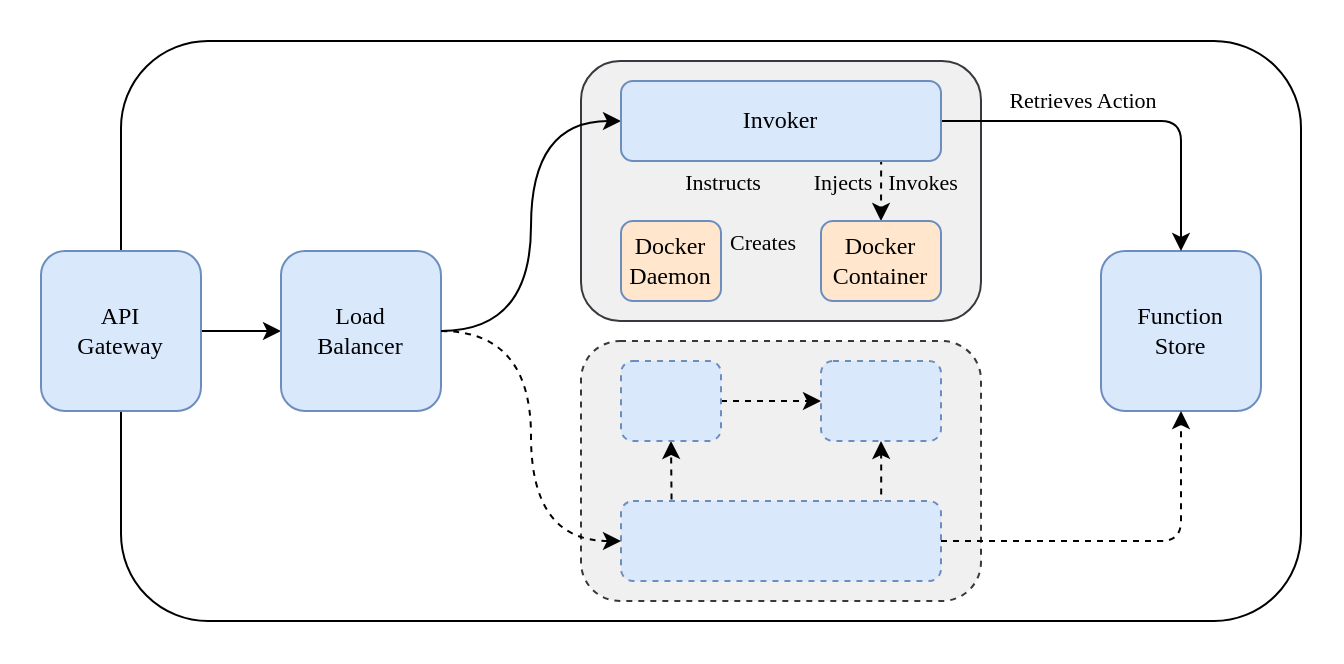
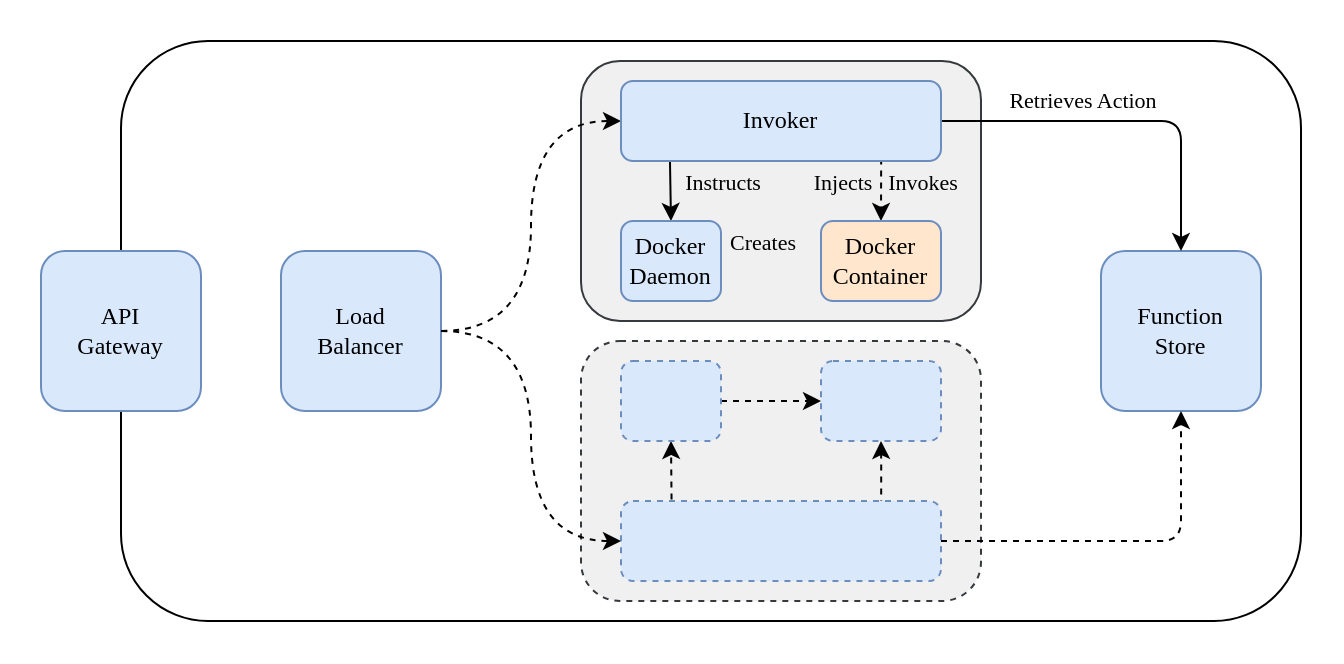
  <mxCell id="0" />
  <mxCell id="1" parent="0" />
  <mxCell id="2" value="" style="rounded=1;whiteSpace=wrap;html=1;fontFamily=Linux Biolinum O;movable=0;resizable=0;rotatable=0;deletable=0;editable=0;connectable=0;" parent="1" vertex="1"><mxGeometry x="60" y="20" width="590" height="290" as="geometry" /></mxCell>
  <mxCell id="3" value="" style="rounded=1;whiteSpace=wrap;html=1;strokeColor=#36393d;fillColor=#f0f0f0;fontFamily=Linux Biolinum O;" parent="1" vertex="1"><mxGeometry x="290" y="30" width="200" height="130" as="geometry" /></mxCell>
- <mxCell id="4" style="edgeStyle=orthogonalEdgeStyle;rounded=0;orthogonalLoop=1;jettySize=auto;html=1;entryX=0;entryY=0.5;entryDx=0;entryDy=0;fontFamily=Linux Biolinum O;" parent="1" source="5" target="7" edge="1"><mxGeometry relative="1" as="geometry" /></mxCell>
  <mxCell id="5" value="&lt;div&gt;API&lt;/div&gt;&lt;div&gt;Gateway&lt;br&gt;&lt;/div&gt;" style="whiteSpace=wrap;html=1;aspect=fixed;fontFamily=Linux Biolinum O;rounded=1;glass=0;fillColor=#dae8fc;strokeColor=#6c8ebf;" parent="1" vertex="1"><mxGeometry x="20" y="125" width="80" height="80" as="geometry" /></mxCell>
- <mxCell id="6" style="edgeStyle=orthogonalEdgeStyle;orthogonalLoop=1;jettySize=auto;html=1;exitX=1;exitY=0.5;exitDx=0;exitDy=0;entryX=0;entryY=0.5;entryDx=0;entryDy=0;curved=1;" parent="1" source="7" target="13" edge="1"><mxGeometry relative="1" as="geometry" /></mxCell>
+ <mxCell id="6" style="edgeStyle=orthogonalEdgeStyle;orthogonalLoop=1;jettySize=auto;html=1;exitX=1;exitY=0.5;exitDx=0;exitDy=0;entryX=0;entryY=0.5;entryDx=0;entryDy=0;curved=1;dashed=1;" parent="1" source="7" target="13" edge="1"><mxGeometry relative="1" as="geometry" /></mxCell>
  <mxCell id="7" value="&lt;div&gt;Load&lt;/div&gt;&lt;div&gt;Balancer&lt;/div&gt;" style="whiteSpace=wrap;html=1;aspect=fixed;fontFamily=Linux Biolinum O;rounded=1;glass=0;fillColor=#dae8fc;strokeColor=#6c8ebf;" parent="1" vertex="1"><mxGeometry x="140" y="125" width="80" height="80" as="geometry" /></mxCell>
  <mxCell id="8" value="Function&lt;br&gt;Store" style="whiteSpace=wrap;html=1;aspect=fixed;fontFamily=Linux Biolinum O;rounded=1;glass=0;sketch=0;shadow=0;fillColor=#dae8fc;strokeColor=#6c8ebf;" parent="1" vertex="1"><mxGeometry x="550" y="125" width="80" height="80" as="geometry" /></mxCell>
  <mxCell id="9" style="edgeStyle=orthogonalEdgeStyle;orthogonalLoop=1;jettySize=auto;html=1;exitX=1;exitY=0.5;exitDx=0;exitDy=0;entryX=0.5;entryY=0;entryDx=0;entryDy=0;rounded=1;" parent="1" source="13" target="8" edge="1"><mxGeometry relative="1" as="geometry" /></mxCell>
  <mxCell id="10" value="Retrieves Action" style="edgeLabel;html=1;align=center;verticalAlign=middle;resizable=0;points=[];fontFamily=Linux Biolinum O;labelBackgroundColor=none;" parent="9" vertex="1" connectable="0"><mxGeometry x="0.034" y="-1" relative="1" as="geometry"><mxPoint x="-25.83" y="-11.03" as="offset" /></mxGeometry></mxCell>
+ <mxCell id="11" style="edgeStyle=orthogonalEdgeStyle;rounded=0;orthogonalLoop=1;jettySize=auto;html=1;exitX=0.153;exitY=0.99;exitDx=0;exitDy=0;entryX=0.5;entryY=0;entryDx=0;entryDy=0;exitPerimeter=0;" edge="1" parent="1" source="13" target="14"><mxGeometry relative="1" as="geometry" /></mxCell>
  <mxCell id="12" style="edgeStyle=orthogonalEdgeStyle;rounded=0;orthogonalLoop=1;jettySize=auto;html=1;exitX=0.813;exitY=0.97;exitDx=0;exitDy=0;entryX=0.5;entryY=0;entryDx=0;entryDy=0;exitPerimeter=0;dashed=1;" edge="1" parent="1" source="13" target="15"><mxGeometry relative="1" as="geometry" /></mxCell>
  <mxCell id="13" value="&lt;span style=&quot;font-family: &amp;#34;linux biolinum o&amp;#34;&quot;&gt;Invoker&lt;/span&gt;" style="rounded=1;whiteSpace=wrap;html=1;fillColor=#dae8fc;strokeColor=#6c8ebf;" parent="1" vertex="1"><mxGeometry x="310" y="40" width="160" height="40" as="geometry" /></mxCell>
- <mxCell id="14" value="&lt;div style=&quot;font-family: &amp;#34;linux biolinum o&amp;#34;&quot;&gt;Docker Daemon&lt;/div&gt;" style="rounded=1;whiteSpace=wrap;html=1;fillColor=#ffe6cc;strokeColor=#6c8ebf;" parent="1" vertex="1"><mxGeometry x="310" y="110" width="50" height="40" as="geometry" /></mxCell>
+ <mxCell id="14" value="&lt;div style=&quot;font-family: &amp;#34;linux biolinum o&amp;#34;&quot;&gt;Docker Daemon&lt;/div&gt;" style="rounded=1;whiteSpace=wrap;html=1;fillColor=#dae8fc;strokeColor=#6c8ebf;" parent="1" vertex="1"><mxGeometry x="310" y="110" width="50" height="40" as="geometry" /></mxCell>
  <mxCell id="15" value="&lt;div style=&quot;font-family: &amp;#34;linux biolinum o&amp;#34;&quot;&gt;Docker Container&lt;/div&gt;" style="rounded=1;whiteSpace=wrap;html=1;fillColor=#ffe6cc;strokeColor=#6c8ebf;" vertex="1" parent="1"><mxGeometry x="410" y="110" width="60" height="40" as="geometry" /></mxCell>
  <mxCell id="16" value="Creates" style="edgeLabel;html=1;align=center;verticalAlign=middle;resizable=0;points=[];fontFamily=Linux Biolinum O;labelBackgroundColor=none;" vertex="1" connectable="0" parent="1"><mxGeometry x="380" y="120" as="geometry" /></mxCell>
  <mxCell id="17" value="Invokes" style="edgeLabel;html=1;align=center;verticalAlign=middle;resizable=0;points=[];fontFamily=Linux Biolinum O;labelBackgroundColor=none;spacingTop=1;spacingLeft=0;" vertex="1" connectable="0" parent="1"><mxGeometry x="460" y="90" as="geometry" /></mxCell>
  <mxCell id="18" value="Instructs" style="edgeLabel;html=1;align=center;verticalAlign=middle;resizable=0;points=[];fontFamily=Linux Biolinum O;labelBackgroundColor=none;spacingTop=1;" vertex="1" connectable="0" parent="1"><mxGeometry x="360" y="90" as="geometry" /></mxCell>
  <mxCell id="19" value="" style="rounded=1;whiteSpace=wrap;html=1;strokeColor=#36393d;fillColor=#f0f0f0;fontFamily=Linux Biolinum O;dashed=1;" vertex="1" parent="1"><mxGeometry x="290" y="170" width="200" height="130" as="geometry" /></mxCell>
  <mxCell id="20" style="edgeStyle=orthogonalEdgeStyle;rounded=0;orthogonalLoop=1;jettySize=auto;html=1;exitX=0.813;exitY=0.97;exitDx=0;exitDy=0;entryX=0.5;entryY=1;entryDx=0;entryDy=0;exitPerimeter=0;dashed=1;" edge="1" parent="1" source="22" target="26"><mxGeometry relative="1" as="geometry" /></mxCell>
  <mxCell id="21" style="edgeStyle=orthogonalEdgeStyle;rounded=1;orthogonalLoop=1;jettySize=auto;html=1;exitX=0.158;exitY=-0.02;exitDx=0;exitDy=0;entryX=0.5;entryY=1;entryDx=0;entryDy=0;dashed=1;exitPerimeter=0;" edge="1" parent="1" source="22" target="24"><mxGeometry relative="1" as="geometry" /></mxCell>
  <mxCell id="22" value="" style="rounded=1;whiteSpace=wrap;html=1;fillColor=#dae8fc;strokeColor=#6c8ebf;dashed=1;" vertex="1" parent="1"><mxGeometry x="310" y="250" width="160" height="40" as="geometry" /></mxCell>
  <mxCell id="23" style="edgeStyle=orthogonalEdgeStyle;rounded=0;orthogonalLoop=1;jettySize=auto;html=1;entryX=0;entryY=0.5;entryDx=0;entryDy=0;dashed=1;" edge="1" parent="1" source="24" target="26"><mxGeometry relative="1" as="geometry" /></mxCell>
  <mxCell id="24" value="&lt;div style=&quot;font-family: &amp;#34;linux biolinum o&amp;#34;&quot;&gt;&lt;br&gt;&lt;/div&gt;" style="rounded=1;whiteSpace=wrap;html=1;fillColor=#dae8fc;strokeColor=#6c8ebf;dashed=1;" vertex="1" parent="1"><mxGeometry x="310" y="180" width="50" height="40" as="geometry" /></mxCell>
  <mxCell id="25" style="edgeStyle=orthogonalEdgeStyle;rounded=1;orthogonalLoop=1;jettySize=auto;html=1;entryX=0.5;entryY=1;entryDx=0;entryDy=0;dashed=1;exitX=1;exitY=0.5;exitDx=0;exitDy=0;" edge="1" parent="1" source="22" target="8"><mxGeometry relative="1" as="geometry" /></mxCell>
  <mxCell id="26" value="&lt;div style=&quot;font-family: &amp;#34;linux biolinum o&amp;#34;&quot;&gt;&lt;br&gt;&lt;/div&gt;" style="rounded=1;whiteSpace=wrap;html=1;fillColor=#dae8fc;strokeColor=#6c8ebf;dashed=1;" vertex="1" parent="1"><mxGeometry x="410" y="180" width="60" height="40" as="geometry" /></mxCell>
  <mxCell id="27" style="edgeStyle=orthogonalEdgeStyle;orthogonalLoop=1;jettySize=auto;html=1;entryX=0;entryY=0.5;entryDx=0;entryDy=0;dashed=1;curved=1;" edge="1" parent="1" source="7" target="22"><mxGeometry relative="1" as="geometry" /></mxCell>
  <mxCell id="28" value="Injects" style="edgeLabel;html=1;align=center;verticalAlign=middle;resizable=0;points=[];fontFamily=Linux Biolinum O;labelBackgroundColor=none;spacingTop=1;" vertex="1" connectable="0" parent="1"><mxGeometry x="420" y="90" as="geometry" /></mxCell>
